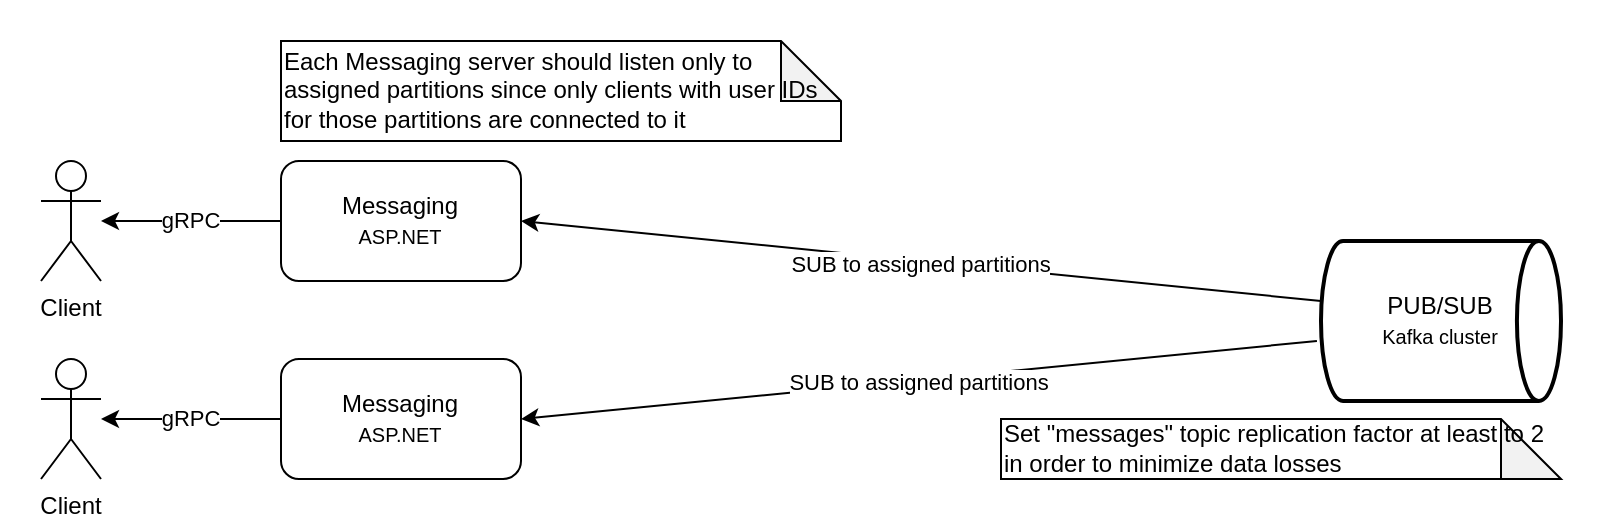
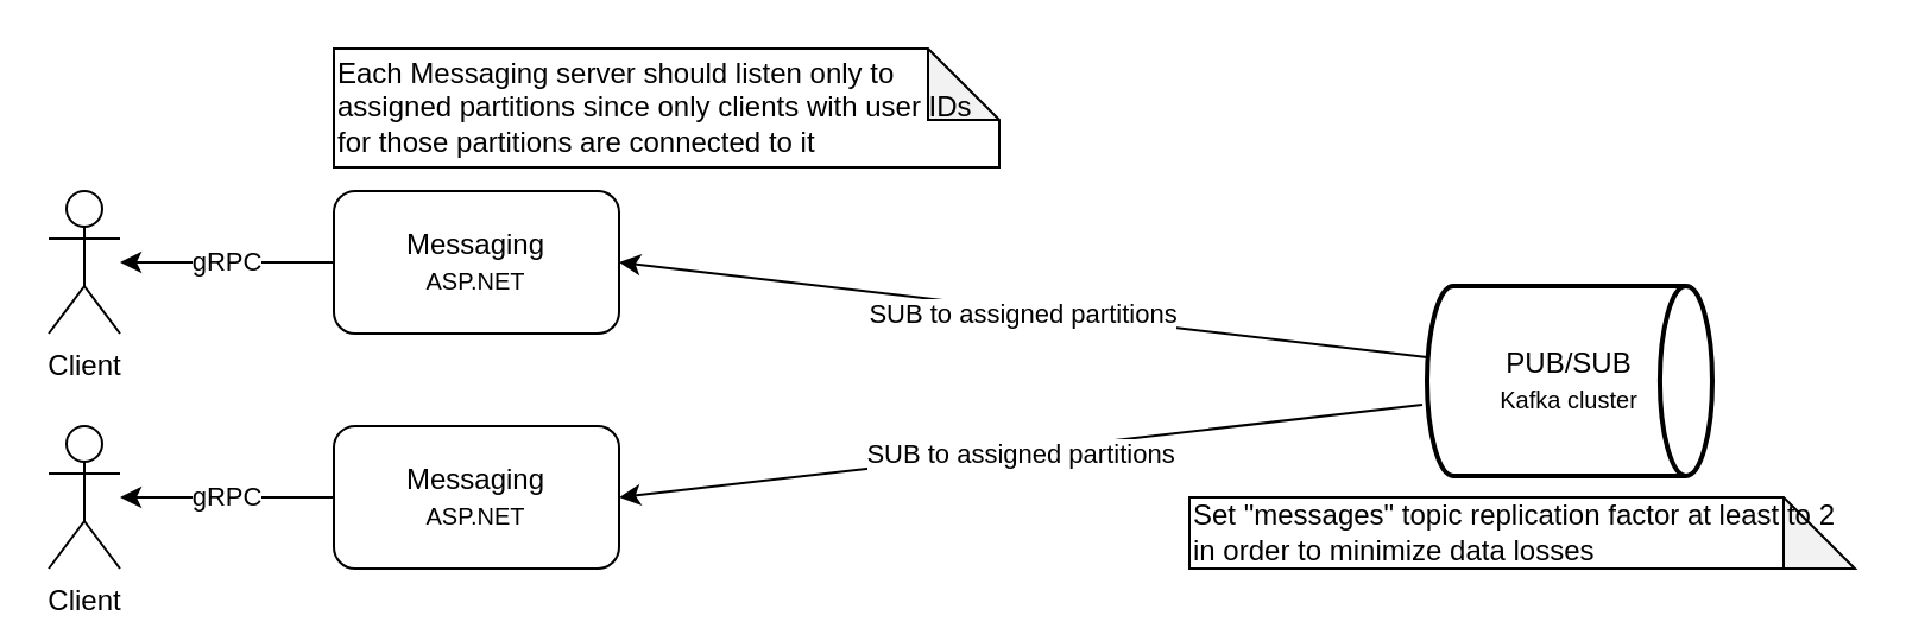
  <mxCell id="0" />
  <mxCell id="1" parent="0" />
  <mxCell id="2" value="gRPC" style="edgeStyle=orthogonalEdgeStyle;rounded=0;orthogonalLoop=1;jettySize=auto;html=1;entryX=0;entryY=0.5;entryDx=0;entryDy=0;startArrow=classic;startFill=1;endArrow=none;endFill=0;" parent="1" source="3" target="7" edge="1"><mxGeometry relative="1" as="geometry" /></mxCell>
  <mxCell id="3" value="Client" style="shape=umlActor;verticalLabelPosition=bottom;verticalAlign=top;html=1;outlineConnect=0;" parent="1" vertex="1"><mxGeometry x="20" y="80" width="30" height="60" as="geometry" /></mxCell>
  <mxCell id="4" value="gRPC" style="edgeStyle=orthogonalEdgeStyle;rounded=0;orthogonalLoop=1;jettySize=auto;html=1;entryX=0;entryY=0.5;entryDx=0;entryDy=0;startArrow=classic;startFill=1;endArrow=none;endFill=0;" parent="1" source="5" target="11" edge="1"><mxGeometry relative="1" as="geometry" /></mxCell>
  <mxCell id="5" value="Client" style="shape=umlActor;verticalLabelPosition=bottom;verticalAlign=top;html=1;outlineConnect=0;" parent="1" vertex="1"><mxGeometry x="20" y="179" width="30" height="60" as="geometry" /></mxCell>
  <mxCell id="6" value="SUB to assigned partitions" style="rounded=0;orthogonalLoop=1;jettySize=auto;html=1;entryX=0;entryY=0.375;entryDx=0;entryDy=0;entryPerimeter=0;startArrow=classic;startFill=1;exitX=1;exitY=0.5;exitDx=0;exitDy=0;endArrow=none;endFill=0;" parent="1" source="7" target="8" edge="1"><mxGeometry x="0.004" y="-2" relative="1" as="geometry"><mxPoint x="-1" as="offset" /></mxGeometry></mxCell>
  <mxCell id="7" value="&lt;font style=&quot;font-size: 12px&quot;&gt;Messaging&lt;/font&gt;&lt;br&gt;&lt;font style=&quot;font-size: 10px&quot;&gt;ASP.NET&lt;/font&gt;" style="rounded=1;whiteSpace=wrap;html=1;" parent="1" vertex="1"><mxGeometry x="140" y="80" width="120" height="60" as="geometry" /></mxCell>
- <mxCell id="8" value="PUB/SUB&lt;br&gt;&lt;font style=&quot;font-size: 10px&quot;&gt;Kafka cluster&lt;/font&gt;" style="strokeWidth=2;html=1;shape=mxgraph.flowchart.direct_data;whiteSpace=wrap;" parent="1" vertex="1"><mxGeometry x="660" y="120" width="120" height="80" as="geometry" /></mxCell>
+ <mxCell id="8" value="PUB/SUB&lt;br&gt;&lt;font style=&quot;font-size: 10px&quot;&gt;Kafka cluster&lt;/font&gt;" style="strokeWidth=2;html=1;shape=mxgraph.flowchart.direct_data;whiteSpace=wrap;" parent="1" vertex="1"><mxGeometry x="600" y="120" width="120" height="80" as="geometry" /></mxCell>
  <mxCell id="9" value="Set &quot;messages&quot; topic replication factor at least to 2 in order to minimize data losses" style="shape=note;whiteSpace=wrap;html=1;backgroundOutline=1;darkOpacity=0.05;align=left;" parent="1" vertex="1"><mxGeometry x="500" y="209" width="280" height="30" as="geometry" /></mxCell>
  <mxCell id="10" value="Each Messaging server should listen only to assigned partitions since only clients with user IDs for those partitions are connected to it" style="shape=note;whiteSpace=wrap;html=1;backgroundOutline=1;darkOpacity=0.05;align=left;" parent="1" vertex="1"><mxGeometry x="140" y="20" width="280" height="50" as="geometry" /></mxCell>
  <mxCell id="11" value="&lt;font style=&quot;font-size: 12px&quot;&gt;Messaging&lt;/font&gt;&lt;br&gt;&lt;font style=&quot;font-size: 10px&quot;&gt;ASP.NET&lt;/font&gt;" style="rounded=1;whiteSpace=wrap;html=1;" parent="1" vertex="1"><mxGeometry x="140" y="179" width="120" height="60" as="geometry" /></mxCell>
  <mxCell id="12" value="SUB to assigned partitions" style="rounded=0;orthogonalLoop=1;jettySize=auto;html=1;entryX=-0.017;entryY=0.625;entryDx=0;entryDy=0;entryPerimeter=0;startArrow=classic;startFill=1;exitX=1;exitY=0.5;exitDx=0;exitDy=0;endArrow=none;endFill=0;" parent="1" source="11" target="8" edge="1"><mxGeometry x="0.004" y="-2" relative="1" as="geometry"><mxPoint x="-1" as="offset" /><mxPoint x="270" y="120" as="sourcePoint" /><mxPoint x="670" y="160" as="targetPoint" /></mxGeometry></mxCell>
